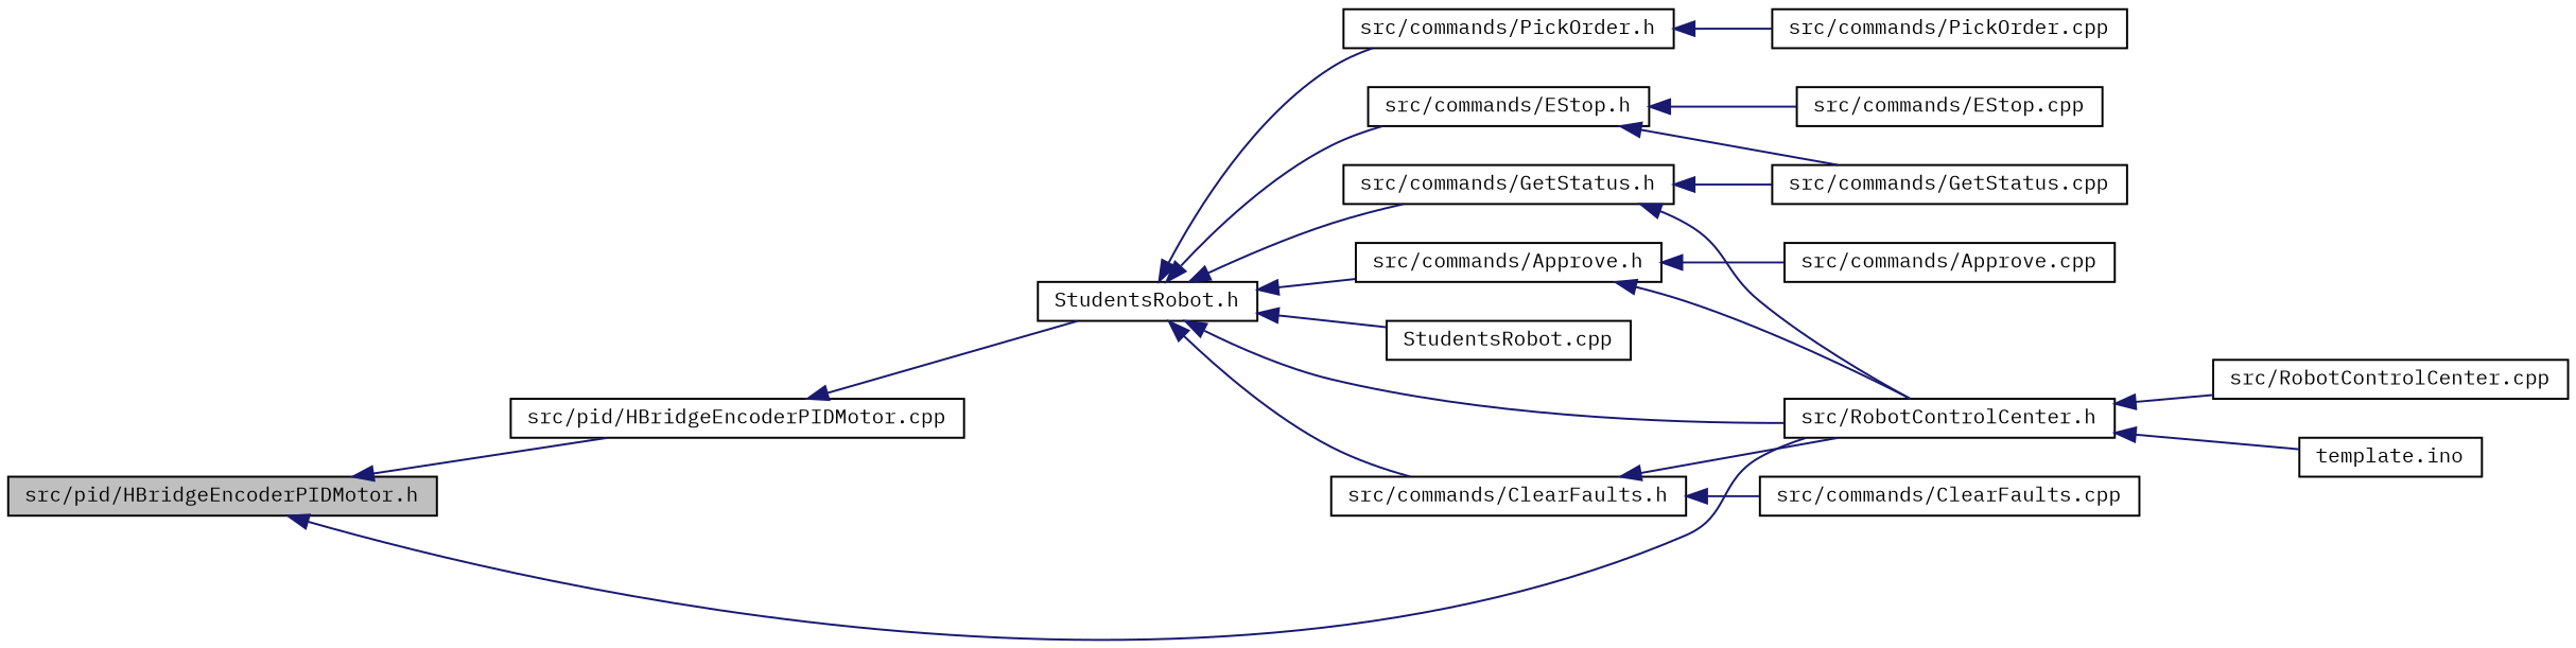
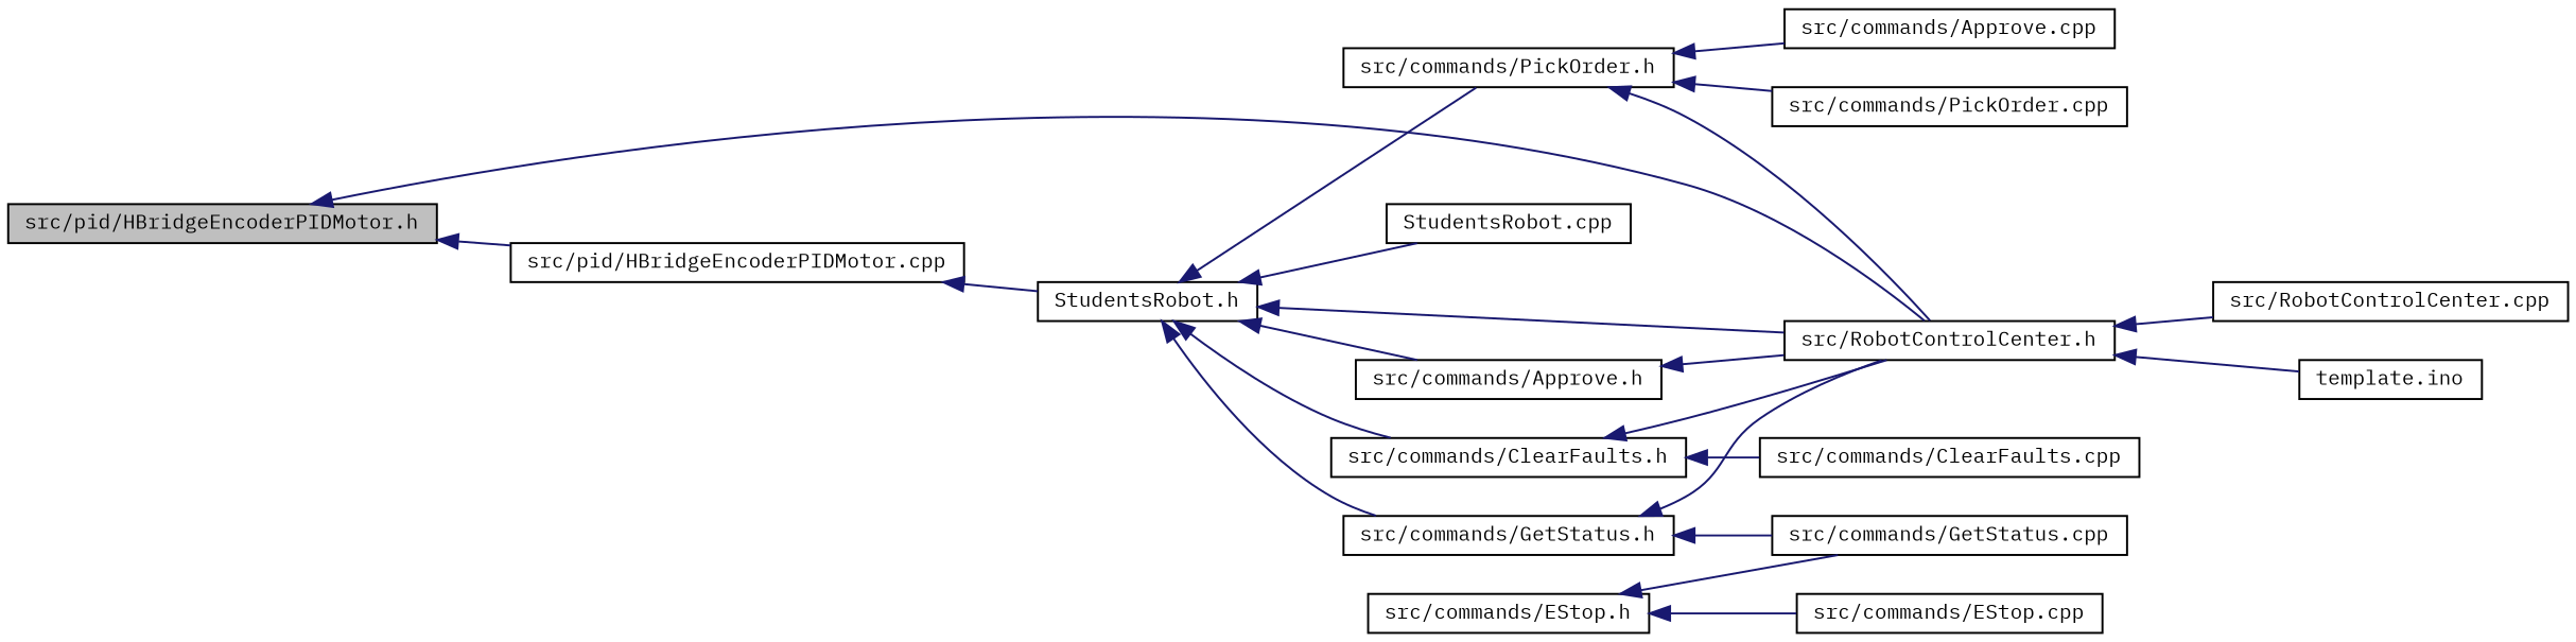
  digraph {
    fontname="IBM Plex Mono"
    rankdir=LR
    node [color=black fillcolor=white fontname="IBM Plex Mono" fontsize=10 shape=record style=filled]
    edge [color=midnightblue dir=back fontname="IBM Plex Mono" fontsize=10 labelfontname=Helvetica labelfontsize=10 style=solid]
    n1 [fillcolor=grey75 fontcolor=black height=0.2 label="src/pid/HBridgeEncoderPIDMotor.h" width=0.4]
    n2 [height=0.2 label="src/RobotControlCenter.h" width=0.4]
    n3 [height=0.2 label="src/pid/HBridgeEncoderPIDMotor.cpp" width=0.4]
    n4 [height=0.2 label="StudentsRobot.h" width=0.4]
    n5 [height=0.2 label="src/commands/Approve.h" width=0.4]
    n6 [height=0.2 label="src/commands/ClearFaults.h" width=0.4]
    n7 [height=0.2 label="src/commands/EStop.h" width=0.4]
    n8 [height=0.2 label="src/commands/GetStatus.h" width=0.4]
    n9 [height=0.2 label="src/commands/PickOrder.h" width=0.4]
    n10 [height=0.2 label="StudentsRobot.cpp" width=0.4]
    n11 [height=0.2 label="src/RobotControlCenter.cpp" width=0.4]
    n12 [height=0.2 label="template.ino" width=0.4]
    n13 [height=0.2 label="src/commands/Approve.cpp" width=0.4]
    n14 [height=0.2 label="src/commands/ClearFaults.cpp" width=0.4]
    n15 [height=0.2 label="src/commands/EStop.cpp" width=0.4]
    n16 [height=0.2 label="src/commands/GetStatus.cpp" width=0.4]
    n17 [height=0.2 label="src/commands/PickOrder.cpp" width=0.4]
    n1 -> n2
    n1 -> n3
    n2 -> n11
    n2 -> n12
    n3 -> n4
    n4 -> n2
    n4 -> n5
    n4 -> n6
-   n4 -> n7
    n4 -> n8
    n4 -> n9
    n4 -> n10
    n5 -> n2
-   n5 -> n13
+   n9 -> n13
    n6 -> n2
    n6 -> n14
    n7 -> n15
    n7 -> n16
    n8 -> n2
    n8 -> n16
+   n9 -> n2
    n9 -> n17
  }
